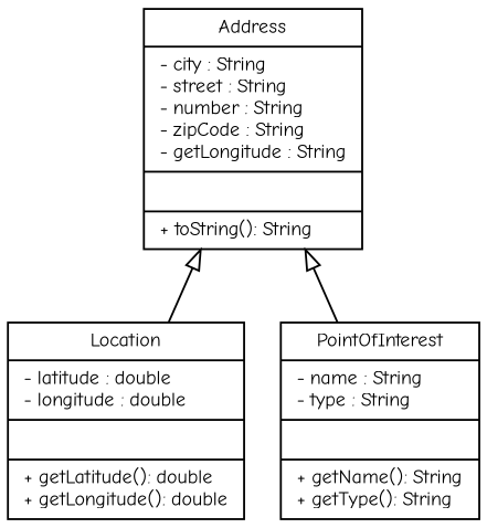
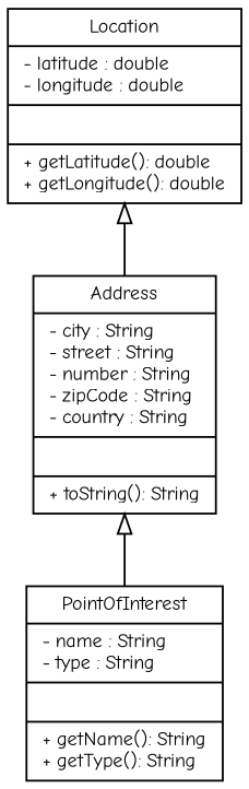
  digraph {
    fontname="Comic Neue"
    fontsize=10
    node [fontname="Comic Neue" fontsize=10 shape=record]
    edge [arrowtail=empty dir=back fontname="Comic Neue"]
    n1 [label="{Location|- latitude : double\l- longitude : double\l|\l|+ getLatitude(): double\l+ getLongitude(): double\l}"]
-   n2 [label="{Address|- city : String\l- street : String\l- number : String \l- zipCode : String\l- getLongitude : String\l|\l|+ toString(): String\l}"]
+   n2 [label="{Address|- city : String\l- street : String\l- number : String \l- zipCode : String\l- country : String\l|\l|+ toString(): String\l}"]
    n3 [label="{PointOfInterest|- name : String\l- type : String\l|\l|+ getName(): String\l+ getType(): String\l}"]
-   n2 -> n1
+   n1 -> n2
    n2 -> n3
  }
